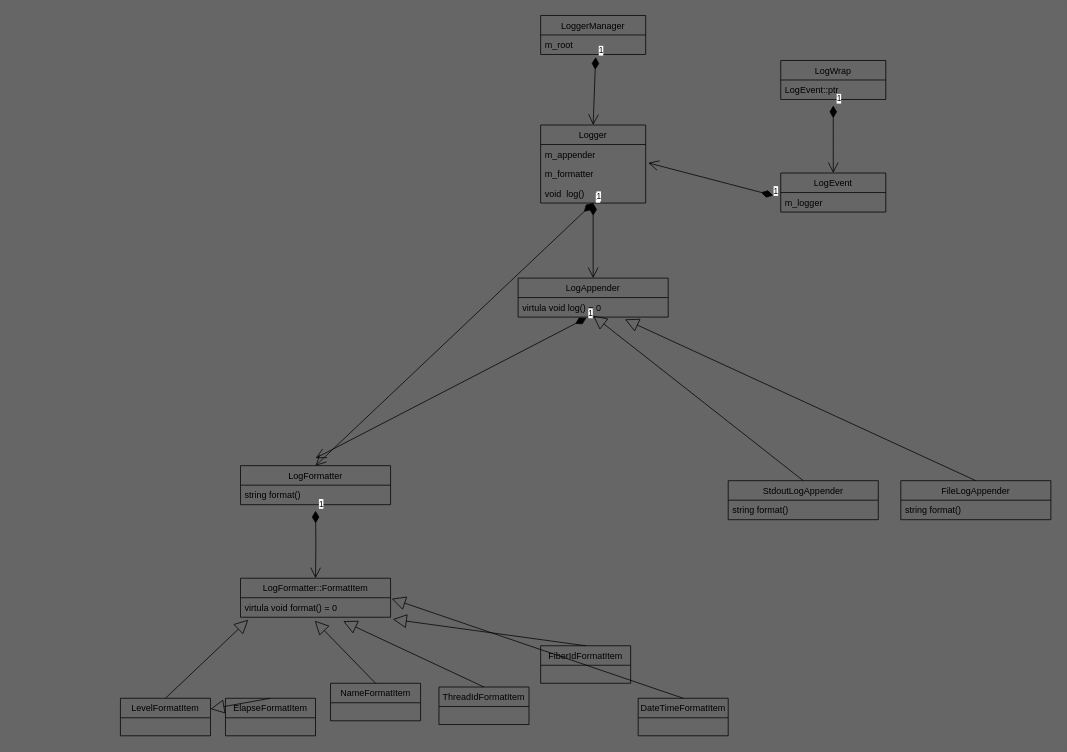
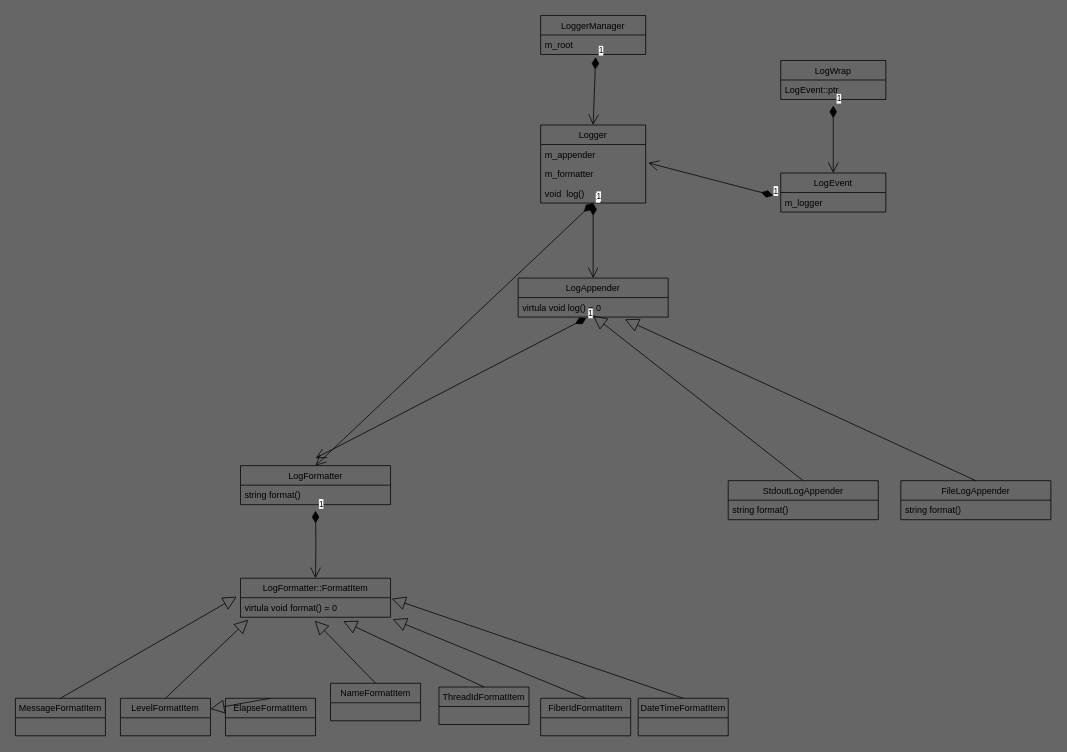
  <mxCell id="0" />
  <mxCell id="1" parent="0" />
  <mxCell id="2" value="LogWrap" style="swimlane;fontStyle=0;childLayout=stackLayout;horizontal=1;startSize=26;fillColor=none;horizontalStack=0;resizeParent=1;resizeParentMax=0;resizeLast=0;collapsible=1;marginBottom=0;" parent="1" vertex="1"><mxGeometry x="1040" y="80" width="140" height="52" as="geometry" /></mxCell>
  <mxCell id="3" value="LogEvent::ptr" style="text;strokeColor=none;fillColor=none;align=left;verticalAlign=top;spacingLeft=4;spacingRight=4;overflow=hidden;rotatable=0;points=[[0,0.5],[1,0.5]];portConstraint=eastwest;" parent="2" vertex="1"><mxGeometry y="26" width="140" height="26" as="geometry" /></mxCell>
  <mxCell id="4" value="LogEvent" style="swimlane;fontStyle=0;childLayout=stackLayout;horizontal=1;startSize=26;fillColor=none;horizontalStack=0;resizeParent=1;resizeParentMax=0;resizeLast=0;collapsible=1;marginBottom=0;" parent="1" vertex="1"><mxGeometry x="1040" y="230" width="140" height="52" as="geometry" /></mxCell>
  <mxCell id="5" value="m_logger" style="text;strokeColor=none;fillColor=none;align=left;verticalAlign=top;spacingLeft=4;spacingRight=4;overflow=hidden;rotatable=0;points=[[0,0.5],[1,0.5]];portConstraint=eastwest;" parent="4" vertex="1"><mxGeometry y="26" width="140" height="26" as="geometry" /></mxCell>
  <mxCell id="6" value="1" style="endArrow=open;html=1;endSize=12;startArrow=diamondThin;startSize=14;startFill=1;edgeStyle=orthogonalEdgeStyle;align=left;verticalAlign=bottom;entryX=0.5;entryY=0;entryDx=0;entryDy=0;" parent="1" target="4" edge="1"><mxGeometry x="-1" y="3" relative="1" as="geometry"><mxPoint x="1110" y="140" as="sourcePoint" /><mxPoint x="1230" y="210" as="targetPoint" /><Array as="points"><mxPoint x="1110" y="190" /><mxPoint x="1110" y="190" /></Array></mxGeometry></mxCell>
+ <mxCell id="7" value="MessageFormatItem" style="swimlane;fontStyle=0;childLayout=stackLayout;horizontal=1;startSize=26;fillColor=none;horizontalStack=0;resizeParent=1;resizeParentMax=0;resizeLast=0;collapsible=1;marginBottom=0;" parent="1" vertex="1"><mxGeometry x="20" y="930" width="120" height="50" as="geometry" /></mxCell>
+ <mxCell id="8" value="" style="endArrow=block;endSize=16;endFill=0;html=1;exitX=0.5;exitY=0;exitDx=0;exitDy=0;entryX=-0.025;entryY=-0.051;entryDx=0;entryDy=0;entryPerimeter=0;" parent="1" source="7" target="10" edge="1"><mxGeometry width="160" relative="1" as="geometry"><mxPoint x="450" y="900" as="sourcePoint" /><mxPoint x="370" y="830" as="targetPoint" /></mxGeometry></mxCell>
  <mxCell id="9" value="LogFormatter::FormatItem" style="swimlane;fontStyle=0;childLayout=stackLayout;horizontal=1;startSize=26;fillColor=none;horizontalStack=0;resizeParent=1;resizeParentMax=0;resizeLast=0;collapsible=1;marginBottom=0;" parent="1" vertex="1"><mxGeometry x="320" y="770" width="200" height="52" as="geometry" /></mxCell>
  <mxCell id="10" value="virtula void format() = 0" style="text;strokeColor=none;fillColor=none;align=left;verticalAlign=top;spacingLeft=4;spacingRight=4;overflow=hidden;rotatable=0;points=[[0,0.5],[1,0.5]];portConstraint=eastwest;" parent="9" vertex="1"><mxGeometry y="26" width="200" height="26" as="geometry" /></mxCell>
  <mxCell id="11" value="LevelFormatItem" style="swimlane;fontStyle=0;childLayout=stackLayout;horizontal=1;startSize=26;fillColor=none;horizontalStack=0;resizeParent=1;resizeParentMax=0;resizeLast=0;collapsible=1;marginBottom=0;" parent="1" vertex="1"><mxGeometry x="160" y="930" width="120" height="50" as="geometry" /></mxCell>
  <mxCell id="12" value="ElapseFormatItem" style="swimlane;fontStyle=0;childLayout=stackLayout;horizontal=1;startSize=26;fillColor=none;horizontalStack=0;resizeParent=1;resizeParentMax=0;resizeLast=0;collapsible=1;marginBottom=0;" parent="1" vertex="1"><mxGeometry x="300" y="930" width="120" height="50" as="geometry" /></mxCell>
  <mxCell id="13" value="NameFormatItem" style="swimlane;fontStyle=0;childLayout=stackLayout;horizontal=1;startSize=26;fillColor=none;horizontalStack=0;resizeParent=1;resizeParentMax=0;resizeLast=0;collapsible=1;marginBottom=0;" parent="1" vertex="1"><mxGeometry x="440" y="910" width="120" height="50" as="geometry" /></mxCell>
  <mxCell id="14" value="ThreadIdFormatItem" style="swimlane;fontStyle=0;childLayout=stackLayout;horizontal=1;startSize=26;fillColor=none;horizontalStack=0;resizeParent=1;resizeParentMax=0;resizeLast=0;collapsible=1;marginBottom=0;" parent="1" vertex="1"><mxGeometry x="584.5" y="915" width="120" height="50" as="geometry" /></mxCell>
  <mxCell id="15" value="DateTimeFormatItem" style="swimlane;fontStyle=0;childLayout=stackLayout;horizontal=1;startSize=26;fillColor=none;horizontalStack=0;resizeParent=1;resizeParentMax=0;resizeLast=0;collapsible=1;marginBottom=0;" parent="1" vertex="1"><mxGeometry x="850" y="930" width="120" height="50" as="geometry" /></mxCell>
- <mxCell id="16" value="FiberIdFormatItem" style="swimlane;fontStyle=0;childLayout=stackLayout;horizontal=1;startSize=26;fillColor=none;horizontalStack=0;resizeParent=1;resizeParentMax=0;resizeLast=0;collapsible=1;marginBottom=0;" parent="1" vertex="1"><mxGeometry x="720" y="860" width="120" height="50" as="geometry" /></mxCell>
+ <mxCell id="16" value="FiberIdFormatItem" style="swimlane;fontStyle=0;childLayout=stackLayout;horizontal=1;startSize=26;fillColor=none;horizontalStack=0;resizeParent=1;resizeParentMax=0;resizeLast=0;collapsible=1;marginBottom=0;" parent="1" vertex="1"><mxGeometry x="720" y="930" width="120" height="50" as="geometry" /></mxCell>
  <mxCell id="17" value="" style="endArrow=block;endSize=16;endFill=0;html=1;exitX=0.5;exitY=0;exitDx=0;exitDy=0;entryX=0.052;entryY=1.128;entryDx=0;entryDy=0;entryPerimeter=0;" parent="1" source="11" target="10" edge="1"><mxGeometry width="160" relative="1" as="geometry"><mxPoint x="90" y="940" as="sourcePoint" /><mxPoint x="426.4" y="831.324" as="targetPoint" /></mxGeometry></mxCell>
  <mxCell id="18" value="" style="endArrow=block;endSize=16;endFill=0;html=1;exitX=0.5;exitY=0;exitDx=0;exitDy=0;" parent="1" source="12" target="11" edge="1"><mxGeometry width="160" relative="1" as="geometry"><mxPoint x="100" y="950" as="sourcePoint" /><mxPoint x="436.4" y="841.324" as="targetPoint" /></mxGeometry></mxCell>
  <mxCell id="19" value="" style="endArrow=block;endSize=16;endFill=0;html=1;exitX=0.5;exitY=0;exitDx=0;exitDy=0;entryX=0.495;entryY=1.179;entryDx=0;entryDy=0;entryPerimeter=0;" parent="1" source="13" target="10" edge="1"><mxGeometry width="160" relative="1" as="geometry"><mxPoint x="110" y="960" as="sourcePoint" /><mxPoint x="446.4" y="851.324" as="targetPoint" /></mxGeometry></mxCell>
  <mxCell id="20" value="" style="endArrow=block;endSize=16;endFill=0;html=1;exitX=0.5;exitY=0;exitDx=0;exitDy=0;entryX=0.685;entryY=1.205;entryDx=0;entryDy=0;entryPerimeter=0;" parent="1" source="14" target="10" edge="1"><mxGeometry width="160" relative="1" as="geometry"><mxPoint y="970" as="sourcePoint" x="120" /><mxPoint x="456.4" y="861.324" as="targetPoint" /></mxGeometry></mxCell>
  <mxCell id="21" value="" style="endArrow=block;endSize=16;endFill=0;html=1;exitX=0.5;exitY=0;exitDx=0;exitDy=0;entryX=1.015;entryY=1.103;entryDx=0;entryDy=0;entryPerimeter=0;" parent="1" source="16" target="10" edge="1"><mxGeometry width="160" relative="1" as="geometry"><mxPoint x="130" y="980" as="sourcePoint" /><mxPoint x="466.4" y="871.324" as="targetPoint" /></mxGeometry></mxCell>
  <mxCell id="22" value="" style="endArrow=block;endSize=16;endFill=0;html=1;exitX=0.5;exitY=0;exitDx=0;exitDy=0;entryX=1.008;entryY=0.051;entryDx=0;entryDy=0;entryPerimeter=0;" parent="1" source="15" target="10" edge="1"><mxGeometry width="160" relative="1" as="geometry"><mxPoint x="140" y="990" as="sourcePoint" /><mxPoint x="476.4" y="881.324" as="targetPoint" /></mxGeometry></mxCell>
  <mxCell id="23" value="LogFormatter" style="swimlane;fontStyle=0;childLayout=stackLayout;horizontal=1;startSize=26;fillColor=none;horizontalStack=0;resizeParent=1;resizeParentMax=0;resizeLast=0;collapsible=1;marginBottom=0;" parent="1" vertex="1"><mxGeometry x="320" y="620" width="200" height="52" as="geometry" /></mxCell>
  <mxCell id="24" value="string format()" style="text;strokeColor=none;fillColor=none;align=left;verticalAlign=top;spacingLeft=4;spacingRight=4;overflow=hidden;rotatable=0;points=[[0,0.5],[1,0.5]];portConstraint=eastwest;" parent="23" vertex="1"><mxGeometry y="26" width="200" height="26" as="geometry" /></mxCell>
  <mxCell id="25" value="1" style="endArrow=open;html=1;endSize=12;startArrow=diamondThin;startSize=14;startFill=1;edgeStyle=orthogonalEdgeStyle;align=left;verticalAlign=bottom;" parent="1" target="9" edge="1"><mxGeometry x="-1" y="3" relative="1" as="geometry"><mxPoint x="420" y="680" as="sourcePoint" /><mxPoint x="670" y="640" as="targetPoint" /></mxGeometry></mxCell>
  <mxCell id="26" value="LogAppender" style="swimlane;fontStyle=0;childLayout=stackLayout;horizontal=1;startSize=26;fillColor=none;horizontalStack=0;resizeParent=1;resizeParentMax=0;resizeLast=0;collapsible=1;marginBottom=0;" parent="1" vertex="1"><mxGeometry x="690" y="370" width="200" height="52" as="geometry" /></mxCell>
  <mxCell id="27" value="virtula void log() = 0" style="text;strokeColor=none;fillColor=none;align=left;verticalAlign=top;spacingLeft=4;spacingRight=4;overflow=hidden;rotatable=0;points=[[0,0.5],[1,0.5]];portConstraint=eastwest;" parent="26" vertex="1"><mxGeometry y="26" width="200" height="26" as="geometry" /></mxCell>
  <mxCell id="28" value="FileLogAppender" style="swimlane;fontStyle=0;childLayout=stackLayout;horizontal=1;startSize=26;fillColor=none;horizontalStack=0;resizeParent=1;resizeParentMax=0;resizeLast=0;collapsible=1;marginBottom=0;" parent="1" vertex="1"><mxGeometry x="1200" y="640" width="200" height="52" as="geometry" /></mxCell>
  <mxCell id="29" value="string format()" style="text;strokeColor=none;fillColor=none;align=left;verticalAlign=top;spacingLeft=4;spacingRight=4;overflow=hidden;rotatable=0;points=[[0,0.5],[1,0.5]];portConstraint=eastwest;" parent="28" vertex="1"><mxGeometry y="26" width="200" height="26" as="geometry" /></mxCell>
  <mxCell id="30" value="StdoutLogAppender" style="swimlane;fontStyle=0;childLayout=stackLayout;horizontal=1;startSize=26;fillColor=none;horizontalStack=0;resizeParent=1;resizeParentMax=0;resizeLast=0;collapsible=1;marginBottom=0;" parent="1" vertex="1"><mxGeometry x="970" y="640" width="200" height="52" as="geometry" /></mxCell>
  <mxCell id="31" value="string format()" style="text;strokeColor=none;fillColor=none;align=left;verticalAlign=top;spacingLeft=4;spacingRight=4;overflow=hidden;rotatable=0;points=[[0,0.5],[1,0.5]];portConstraint=eastwest;" parent="30" vertex="1"><mxGeometry y="26" width="200" height="26" as="geometry" /></mxCell>
  <mxCell id="32" value="" style="endArrow=block;endSize=16;endFill=0;html=1;exitX=0.5;exitY=0;exitDx=0;exitDy=0;" parent="1" source="30" edge="1"><mxGeometry width="160" relative="1" as="geometry"><mxPoint x="920" y="940" as="sourcePoint" /><mxPoint x="790" y="420" as="targetPoint" /></mxGeometry></mxCell>
  <mxCell id="33" value="" style="endArrow=block;endSize=16;endFill=0;html=1;exitX=0.5;exitY=0;exitDx=0;exitDy=0;entryX=0.712;entryY=1.117;entryDx=0;entryDy=0;entryPerimeter=0;" parent="1" source="28" target="27" edge="1"><mxGeometry width="160" relative="1" as="geometry"><mxPoint x="1080" y="650" as="sourcePoint" /><mxPoint x="800" y="470" as="targetPoint" /></mxGeometry></mxCell>
  <mxCell id="34" value="1" style="endArrow=open;html=1;endSize=12;startArrow=diamondThin;startSize=14;startFill=1;align=left;verticalAlign=bottom;exitX=0.455;exitY=1.044;exitDx=0;exitDy=0;exitPerimeter=0;" parent="1" source="27" edge="1"><mxGeometry x="-1" y="3" relative="1" as="geometry"><mxPoint x="780" y="480" as="sourcePoint" /><mxPoint x="420" y="610" as="targetPoint" /></mxGeometry></mxCell>
  <mxCell id="35" value="Logger" style="swimlane;fontStyle=0;childLayout=stackLayout;horizontal=1;startSize=26;fillColor=none;horizontalStack=0;resizeParent=1;resizeParentMax=0;resizeLast=0;collapsible=1;marginBottom=0;" parent="1" vertex="1"><mxGeometry x="720" y="166" width="140" height="104" as="geometry" /></mxCell>
  <mxCell id="36" value="m_appender" style="text;strokeColor=none;fillColor=none;align=left;verticalAlign=top;spacingLeft=4;spacingRight=4;overflow=hidden;rotatable=0;points=[[0,0.5],[1,0.5]];portConstraint=eastwest;" parent="35" vertex="1"><mxGeometry y="26" width="140" height="26" as="geometry" /></mxCell>
  <mxCell id="37" value="m_formatter" style="text;strokeColor=none;fillColor=none;align=left;verticalAlign=top;spacingLeft=4;spacingRight=4;overflow=hidden;rotatable=0;points=[[0,0.5],[1,0.5]];portConstraint=eastwest;" parent="35" vertex="1"><mxGeometry y="52" width="140" height="26" as="geometry" /></mxCell>
  <mxCell id="38" value="void  log()" style="text;strokeColor=none;fillColor=none;align=left;verticalAlign=top;spacingLeft=4;spacingRight=4;overflow=hidden;rotatable=0;points=[[0,0.5],[1,0.5]];portConstraint=eastwest;" parent="35" vertex="1"><mxGeometry y="78" width="140" height="26" as="geometry" /></mxCell>
  <mxCell id="39" value="1" style="endArrow=open;html=1;endSize=12;startArrow=diamondThin;startSize=14;startFill=1;align=left;verticalAlign=bottom;entryX=0.5;entryY=0;entryDx=0;entryDy=0;" parent="1" target="23" edge="1"><mxGeometry x="-1" y="3" relative="1" as="geometry"><mxPoint x="790" y="270" as="sourcePoint" /><mxPoint x="430" y="620" as="targetPoint" /></mxGeometry></mxCell>
  <mxCell id="40" value="1" style="endArrow=open;html=1;endSize=12;startArrow=diamondThin;startSize=14;startFill=1;align=left;verticalAlign=bottom;entryX=0.5;entryY=0;entryDx=0;entryDy=0;" parent="1" target="26" edge="1"><mxGeometry x="-1" y="3" relative="1" as="geometry"><mxPoint x="790" y="270" as="sourcePoint" /><mxPoint x="430" y="630" as="targetPoint" /></mxGeometry></mxCell>
  <mxCell id="41" value="LoggerManager" style="swimlane;fontStyle=0;childLayout=stackLayout;horizontal=1;startSize=26;fillColor=none;horizontalStack=0;resizeParent=1;resizeParentMax=0;resizeLast=0;collapsible=1;marginBottom=0;" parent="1" vertex="1"><mxGeometry x="720" y="20" width="140" height="52" as="geometry" /></mxCell>
  <mxCell id="42" value="m_root" style="text;strokeColor=none;fillColor=none;align=left;verticalAlign=top;spacingLeft=4;spacingRight=4;overflow=hidden;rotatable=0;points=[[0,0.5],[1,0.5]];portConstraint=eastwest;" parent="41" vertex="1"><mxGeometry y="26" width="140" height="26" as="geometry" /></mxCell>
  <mxCell id="43" value="1" style="endArrow=open;html=1;endSize=12;startArrow=diamondThin;startSize=14;startFill=1;align=left;verticalAlign=bottom;exitX=0.524;exitY=1.136;exitDx=0;exitDy=0;exitPerimeter=0;entryX=0.5;entryY=0;entryDx=0;entryDy=0;" parent="1" source="42" target="35" edge="1"><mxGeometry x="-1" y="3" relative="1" as="geometry"><mxPoint x="800" y="280" as="sourcePoint" /><mxPoint x="690" y="290" as="targetPoint" /></mxGeometry></mxCell>
  <mxCell id="44" value="1" style="endArrow=open;html=1;endSize=12;startArrow=diamondThin;startSize=14;startFill=1;align=left;verticalAlign=bottom;entryX=1.024;entryY=-0.059;entryDx=0;entryDy=0;entryPerimeter=0;" parent="1" target="37" edge="1"><mxGeometry x="-1" y="3" relative="1" as="geometry"><mxPoint x="1030" y="260" as="sourcePoint" /><mxPoint x="800" y="160" as="targetPoint" /></mxGeometry></mxCell>
